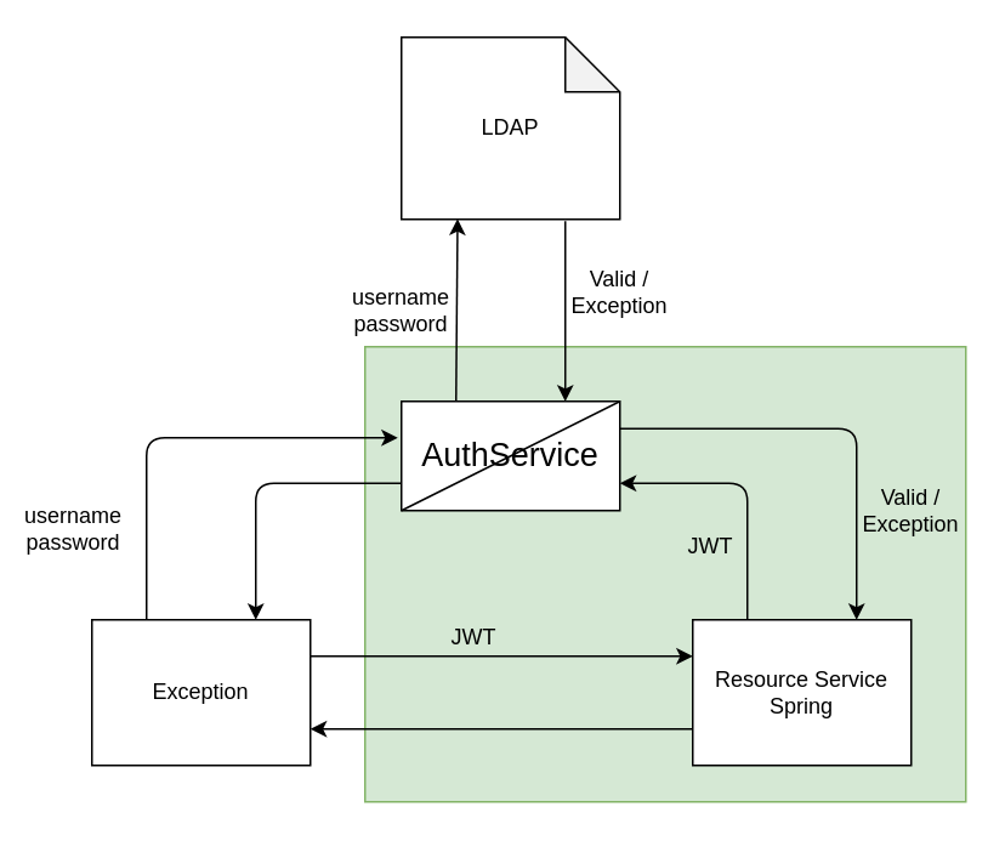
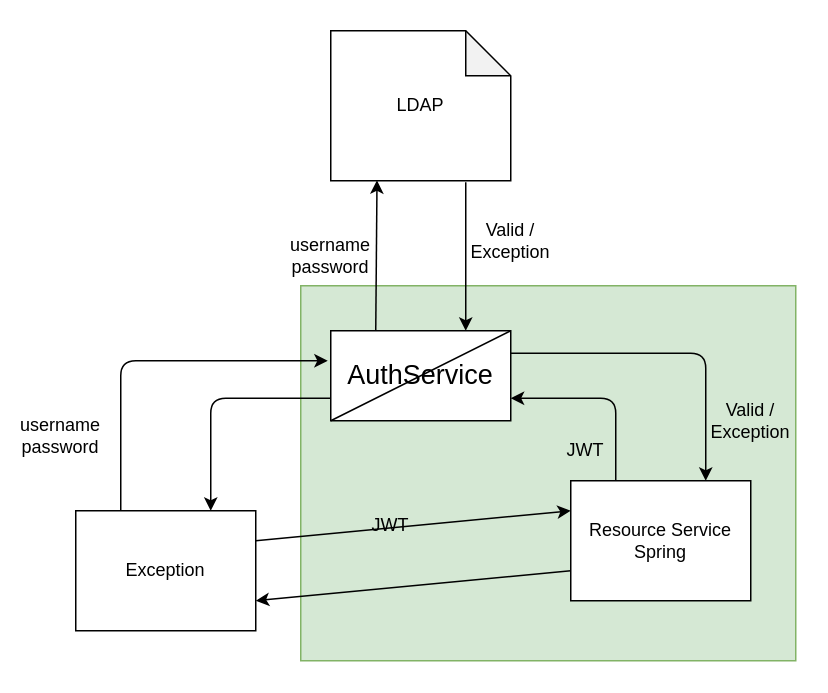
  <mxCell id="0" />
  <mxCell id="1" parent="0" />
  <mxCell id="2" value="" style="rounded=0;whiteSpace=wrap;html=1;fillColor=#d5e8d4;strokeColor=#82b366;" vertex="1" parent="1"><mxGeometry x="200" y="190" width="330" height="250" as="geometry" /></mxCell>
  <mxCell id="3" value="LDAP" style="shape=note;whiteSpace=wrap;html=1;backgroundOutline=1;darkOpacity=0.05;" vertex="1" parent="1"><mxGeometry x="220" y="20" width="120" height="100" as="geometry" /></mxCell>
  <mxCell id="4" value="&lt;font style=&quot;font-size: 18px&quot;&gt;AuthService&lt;/font&gt;" style="rounded=0;whiteSpace=wrap;html=1;" vertex="1" parent="1"><mxGeometry x="220" y="220" width="120" height="60" as="geometry" /></mxCell>
- <mxCell id="5" value="Resource Service&lt;br&gt;Spring" style="rounded=0;whiteSpace=wrap;html=1;" vertex="1" parent="1"><mxGeometry x="380" y="340" width="120" height="80" as="geometry" /></mxCell>
+ <mxCell id="5" value="Resource Service&lt;br&gt;Spring" style="rounded=0;whiteSpace=wrap;html=1;" vertex="1" parent="1"><mxGeometry x="380" y="320" width="120" height="80" as="geometry" /></mxCell>
  <mxCell id="6" value="Exception" style="rounded=0;whiteSpace=wrap;html=1;" vertex="1" parent="1"><mxGeometry x="50" y="340" width="120" height="80" as="geometry" /></mxCell>
  <mxCell id="7" value="" style="endArrow=classic;html=1;exitX=0.25;exitY=0;exitDx=0;exitDy=0;entryX=0.257;entryY=0.997;entryDx=0;entryDy=0;entryPerimeter=0;" edge="1" parent="1" source="4" target="3"><mxGeometry width="50" height="50" relative="1" as="geometry"><mxPoint x="230" y="230" as="sourcePoint" /><mxPoint x="310" y="160" as="targetPoint" /></mxGeometry></mxCell>
  <mxCell id="8" value="" style="endArrow=classic;html=1;" edge="1" parent="1"><mxGeometry width="50" height="50" relative="1" as="geometry"><mxPoint x="310" y="121" as="sourcePoint" /><mxPoint x="310" y="220" as="targetPoint" /></mxGeometry></mxCell>
  <mxCell id="9" value="" style="endArrow=classic;html=1;exitX=0.25;exitY=0;exitDx=0;exitDy=0;" edge="1" parent="1" source="6"><mxGeometry width="50" height="50" relative="1" as="geometry"><mxPoint x="250" y="360" as="sourcePoint" /><mxPoint x="218" y="240" as="targetPoint" /><Array as="points"><mxPoint x="80" y="240" /></Array></mxGeometry></mxCell>
  <mxCell id="10" value="" style="endArrow=classic;html=1;entryX=0.75;entryY=0;entryDx=0;entryDy=0;exitX=0;exitY=0.75;exitDx=0;exitDy=0;" edge="1" parent="1" source="4" target="6"><mxGeometry width="50" height="50" relative="1" as="geometry"><mxPoint x="250" y="360" as="sourcePoint" /><mxPoint x="300" y="310" as="targetPoint" /><Array as="points"><mxPoint x="140" y="265" /></Array></mxGeometry></mxCell>
  <mxCell id="11" value="" style="endArrow=classic;html=1;exitX=1;exitY=0.25;exitDx=0;exitDy=0;entryX=0.75;entryY=0;entryDx=0;entryDy=0;" edge="1" parent="1" source="4" target="5"><mxGeometry width="50" height="50" relative="1" as="geometry"><mxPoint x="250" y="360" as="sourcePoint" /><mxPoint x="300" y="310" as="targetPoint" /><Array as="points"><mxPoint x="470" y="235" /></Array></mxGeometry></mxCell>
  <mxCell id="12" value="" style="endArrow=none;html=1;exitX=1;exitY=0.75;exitDx=0;exitDy=0;entryX=0.25;entryY=0;entryDx=0;entryDy=0;startArrow=classic;startFill=1;endFill=0;" edge="1" parent="1" source="4" target="5"><mxGeometry width="50" height="50" relative="1" as="geometry"><mxPoint x="250" y="360" as="sourcePoint" /><mxPoint x="300" y="310" as="targetPoint" /><Array as="points"><mxPoint x="410" y="265" /></Array></mxGeometry></mxCell>
  <mxCell id="13" value="" style="endArrow=classic;html=1;exitX=1;exitY=0.25;exitDx=0;exitDy=0;entryX=0;entryY=0.25;entryDx=0;entryDy=0;" edge="1" parent="1" source="6" target="5"><mxGeometry width="50" height="50" relative="1" as="geometry"><mxPoint x="250" y="360" as="sourcePoint" /><mxPoint x="300" y="310" as="targetPoint" /></mxGeometry></mxCell>
  <mxCell id="14" value="" style="endArrow=classic;html=1;exitX=0;exitY=0.75;exitDx=0;exitDy=0;entryX=1;entryY=0.75;entryDx=0;entryDy=0;" edge="1" parent="1" source="5" target="6"><mxGeometry width="50" height="50" relative="1" as="geometry"><mxPoint x="250" y="360" as="sourcePoint" /><mxPoint x="300" y="310" as="targetPoint" /></mxGeometry></mxCell>
  <mxCell id="15" value="username&lt;br&gt;password" style="text;html=1;strokeColor=none;fillColor=none;align=center;verticalAlign=middle;whiteSpace=wrap;rounded=0;" vertex="1" parent="1"><mxGeometry x="20" y="280" width="40" height="20" as="geometry" /></mxCell>
  <mxCell id="16" value="JWT" style="text;html=1;strokeColor=none;fillColor=none;align=center;verticalAlign=middle;whiteSpace=wrap;rounded=0;" vertex="1" parent="1"><mxGeometry x="240" y="340" width="40" height="20" as="geometry" /></mxCell>
  <mxCell id="17" value="JWT" style="text;html=1;strokeColor=none;fillColor=none;align=center;verticalAlign=middle;whiteSpace=wrap;rounded=0;" vertex="1" parent="1"><mxGeometry x="370" y="290" width="40" height="20" as="geometry" /></mxCell>
  <mxCell id="18" value="username&lt;br&gt;password" style="text;html=1;strokeColor=none;fillColor=none;align=center;verticalAlign=middle;whiteSpace=wrap;rounded=0;" vertex="1" parent="1"><mxGeometry x="200" y="160" width="40" height="20" as="geometry" /></mxCell>
  <mxCell id="19" value="Valid /&lt;br&gt;Exception" style="text;html=1;strokeColor=none;fillColor=none;align=center;verticalAlign=middle;whiteSpace=wrap;rounded=0;" vertex="1" parent="1"><mxGeometry x="480" y="270" width="40" height="20" as="geometry" /></mxCell>
  <mxCell id="20" value="Valid /&lt;br&gt;Exception" style="text;html=1;strokeColor=none;fillColor=none;align=center;verticalAlign=middle;whiteSpace=wrap;rounded=0;" vertex="1" parent="1"><mxGeometry x="320" y="150" width="40" height="20" as="geometry" /></mxCell>
  <mxCell id="21" value="" style="endArrow=none;html=1;exitX=0;exitY=1;exitDx=0;exitDy=0;entryX=1;entryY=0;entryDx=0;entryDy=0;" edge="1" parent="1" source="4" target="4"><mxGeometry width="50" height="50" relative="1" as="geometry"><mxPoint x="300" y="270" as="sourcePoint" /><mxPoint x="350" y="220" as="targetPoint" /></mxGeometry></mxCell>
